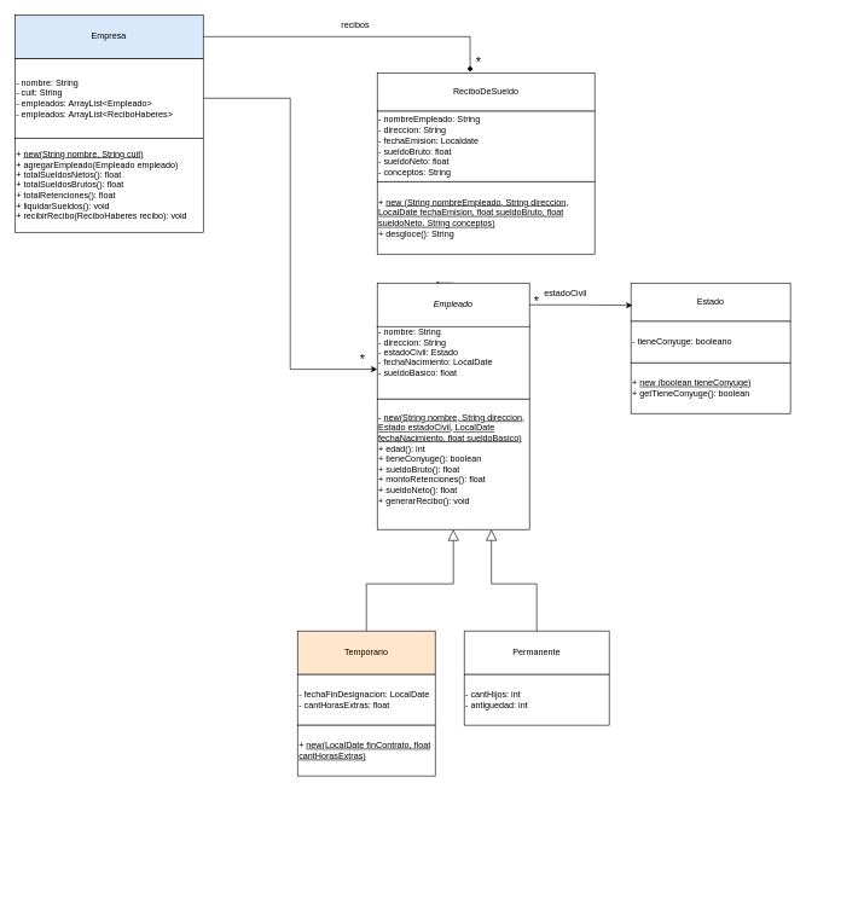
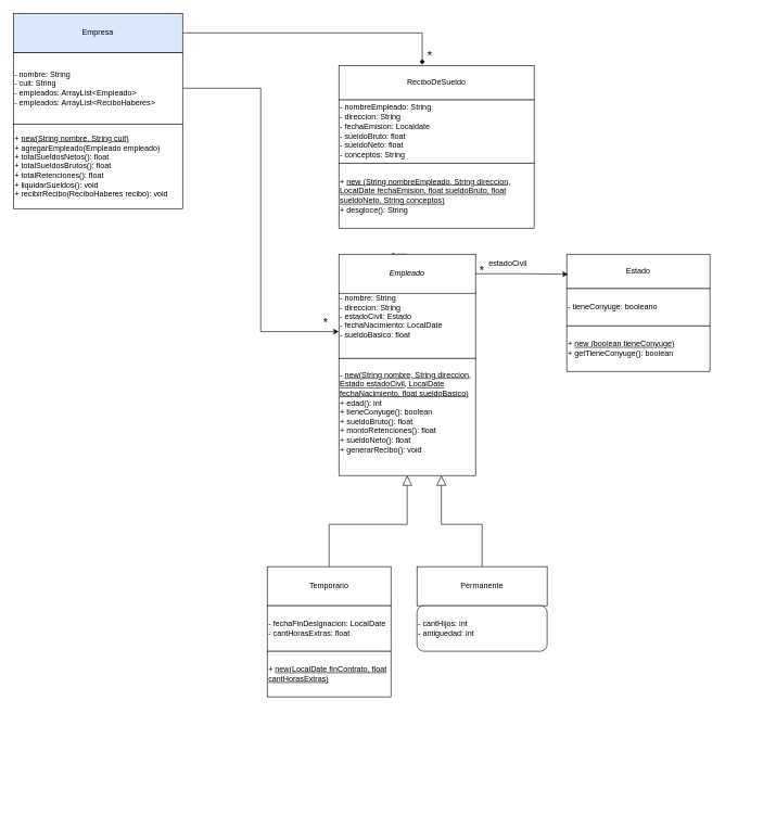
  <mxCell id="0" />
  <mxCell id="1" parent="0" />
  <mxCell id="2" value="" style="group" parent="1" vertex="1" connectable="0"><mxGeometry x="520" y="400" width="210" height="409" as="geometry" /></mxCell>
  <mxCell id="3" value="- nombre: String&lt;div&gt;- direccion: String&lt;/div&gt;&lt;div&gt;- estadoCivil: Estado&lt;/div&gt;&lt;div&gt;- fechaNacimiento: LocalDate&lt;/div&gt;&lt;div&gt;- sueldoBasico: float&lt;/div&gt;&lt;div&gt;&lt;br&gt;&lt;/div&gt;&lt;div&gt;&lt;br&gt;&lt;/div&gt;" style="whiteSpace=wrap;html=1;align=left;" parent="2" vertex="1"><mxGeometry y="49" width="210" height="101" as="geometry" /></mxCell>
  <mxCell id="4" value="- &lt;u&gt;new(String nombre, String direccion, Estado estadoCivil, LocalDate fechaNacimiento, float sueldoBasico)&lt;/u&gt;&amp;nbsp;&lt;div&gt;+ edad(): int&lt;/div&gt;&lt;div&gt;+ tieneConyuge(): boolean&lt;br&gt;&lt;div&gt;+ sueldoBruto(): float&lt;/div&gt;&lt;div&gt;+ montoRetenciones(): float&lt;/div&gt;&lt;div&gt;+ sueldoNeto(): float&lt;/div&gt;&lt;/div&gt;&lt;div&gt;+ generarRecibo(): void&lt;/div&gt;&lt;div&gt;&lt;br&gt;&lt;/div&gt;" style="whiteSpace=wrap;html=1;align=left;" parent="2" vertex="1"><mxGeometry y="150" width="210" height="180" as="geometry" /></mxCell>
  <mxCell id="5" style="edgeStyle=orthogonalEdgeStyle;rounded=0;orthogonalLoop=1;jettySize=auto;html=1;exitX=0.5;exitY=0;exitDx=0;exitDy=0;strokeWidth=1;endSize=2;startSize=3;" parent="2" source="6" edge="1"><mxGeometry relative="1" as="geometry"><mxPoint x="80.103" y="-10.069" as="targetPoint" /></mxGeometry></mxCell>
  <mxCell id="6" value="&lt;i&gt;Empleado&lt;/i&gt;" style="rounded=0;whiteSpace=wrap;html=1;" parent="2" vertex="1"><mxGeometry y="-10" width="210" height="60" as="geometry" /></mxCell>
  <mxCell id="7" value="EMPLEADO" style="group" parent="1" vertex="1" connectable="0"><mxGeometry x="640" y="870" width="200" height="340" as="geometry" /></mxCell>
  <mxCell id="8" value="Permanente" style="rounded=0;whiteSpace=wrap;html=1;" parent="7" vertex="1"><mxGeometry width="200" height="60" as="geometry" /></mxCell>
- <mxCell id="9" value="&lt;div&gt;- cantHijos: int&lt;/div&gt;&lt;div&gt;- antiguedad: int&lt;/div&gt;" style="whiteSpace=wrap;html=1;align=left;" parent="7" vertex="1"><mxGeometry y="60" width="200" height="70" as="geometry" /></mxCell>
+ <mxCell id="9" value="&lt;div&gt;- cantHijos: int&lt;/div&gt;&lt;div&gt;- antiguedad: int&lt;/div&gt;" style="whiteSpace=wrap;html=1;align=left;rounded=1;" parent="7" vertex="1"><mxGeometry y="60" width="200" height="70" as="geometry" /></mxCell>
  <mxCell id="10" value="" style="group" parent="1" vertex="1" connectable="0"><mxGeometry x="410" y="870" width="190" height="380" as="geometry" /></mxCell>
- <mxCell id="11" value="Temporario" style="rounded=0;whiteSpace=wrap;html=1;fillColor=#ffe6cc;" parent="10" vertex="1"><mxGeometry width="190" height="60" as="geometry" /></mxCell>
+ <mxCell id="11" value="Temporario" style="rounded=0;whiteSpace=wrap;html=1;" parent="10" vertex="1"><mxGeometry width="190" height="60" as="geometry" /></mxCell>
  <mxCell id="12" value="&lt;div&gt;- fechaFinDesignacion: LocalDate&lt;/div&gt;&lt;div&gt;- cantHorasExtras: float&lt;/div&gt;" style="whiteSpace=wrap;html=1;align=left;" parent="10" vertex="1"><mxGeometry y="60" width="190" height="70" as="geometry" /></mxCell>
  <mxCell id="13" value="+ &lt;u&gt;new(LocalDate finContrato, float cantHorasExtras)&lt;/u&gt;" style="whiteSpace=wrap;html=1;align=left;" parent="10" vertex="1"><mxGeometry y="130" width="190" height="70" as="geometry" /></mxCell>
  <mxCell id="14" style="edgeStyle=orthogonalEdgeStyle;rounded=0;orthogonalLoop=1;jettySize=auto;html=1;entryX=0;entryY=0.594;entryDx=0;entryDy=0;entryPerimeter=0;" parent="1" source="25" target="3" edge="1"><mxGeometry relative="1" as="geometry" /></mxCell>
  <mxCell id="15" value="" style="group" parent="1" vertex="1" connectable="0"><mxGeometry x="520" y="100" width="300" height="240" as="geometry" /></mxCell>
  <mxCell id="16" value="&lt;div&gt;- nombreEmpleado: String&lt;/div&gt;&lt;div&gt;- direccion: String&lt;/div&gt;&lt;div&gt;- fechaEmision: Localdate&lt;/div&gt;&lt;div&gt;- sueldoBruto: float&lt;/div&gt;&lt;div&gt;- sueldoNeto: float&lt;/div&gt;&lt;div&gt;- conceptos: String&lt;/div&gt;" style="whiteSpace=wrap;html=1;align=left;verticalAlign=middle;" parent="15" vertex="1"><mxGeometry y="52.68" width="300" height="97.32" as="geometry" /></mxCell>
  <mxCell id="17" value="+ &lt;u&gt;new&amp;nbsp;&lt;span style=&quot;background-color: transparent;&quot;&gt;(String nombreEmpleado, String direccion, LocalDate fechaEmision, float sueldoBruto, float sueldoNeto,&amp;nbsp;&lt;/span&gt;&lt;span style=&quot;background-color: transparent; color: light-dark(rgb(0, 0, 0), rgb(255, 255, 255));&quot;&gt;String conceptos)&lt;/span&gt;&lt;/u&gt;&lt;div&gt;+ desgloce(): String&lt;/div&gt;" style="whiteSpace=wrap;html=1;align=left;" parent="15" vertex="1"><mxGeometry y="150" width="300" height="100" as="geometry" /></mxCell>
  <mxCell id="18" value="ReciboDeSueldo" style="rounded=0;whiteSpace=wrap;html=1;" parent="15" vertex="1"><mxGeometry width="300" height="52.68" as="geometry" /></mxCell>
  <mxCell id="19" value="&lt;font style=&quot;font-size: 18px;&quot;&gt;*&lt;/font&gt;" style="text;html=1;align=center;verticalAlign=middle;whiteSpace=wrap;rounded=0;" parent="1" vertex="1"><mxGeometry x="470" y="480" width="60" height="30" as="geometry" /></mxCell>
  <mxCell id="20" value="&lt;font style=&quot;font-size: 18px;&quot;&gt;*&lt;/font&gt;" style="text;html=1;align=center;verticalAlign=middle;whiteSpace=wrap;rounded=0;" parent="1" vertex="1"><mxGeometry x="630" y="70" width="60" height="30" as="geometry" /></mxCell>
  <mxCell id="21" style="edgeStyle=orthogonalEdgeStyle;rounded=0;orthogonalLoop=1;jettySize=auto;html=1;entryX=0.427;entryY=-0.026;entryDx=0;entryDy=0;entryPerimeter=0;endArrow=diamond;" parent="1" source="27" target="18" edge="1"><mxGeometry relative="1" as="geometry" /></mxCell>
  <mxCell id="22" style="edgeStyle=orthogonalEdgeStyle;rounded=0;orthogonalLoop=1;jettySize=auto;html=1;endArrow=block;endFill=0;startSize=13;endSize=13;" parent="1" source="11" target="4" edge="1"><mxGeometry relative="1" as="geometry" /></mxCell>
  <mxCell id="23" style="edgeStyle=orthogonalEdgeStyle;rounded=0;orthogonalLoop=1;jettySize=auto;html=1;entryX=0.75;entryY=1;entryDx=0;entryDy=0;endArrow=block;endFill=0;strokeWidth=1;endSize=13;startSize=13;" parent="1" source="8" target="4" edge="1"><mxGeometry relative="1" as="geometry" /></mxCell>
  <mxCell id="24" value="" style="group" parent="1" vertex="1" connectable="0"><mxGeometry x="20" y="20" width="260" height="360" as="geometry" /></mxCell>
  <mxCell id="25" value="&lt;div&gt;- nombre: String&lt;/div&gt;&lt;div&gt;- cuit: String&lt;/div&gt;- empleados: ArrayList&amp;lt;Empleado&amp;gt;&lt;div&gt;-&amp;nbsp;&lt;span style=&quot;background-color: transparent; color: light-dark(rgb(0, 0, 0), rgb(255, 255, 255));&quot;&gt;empleados: ArrayList&amp;lt;ReciboHaberes&amp;gt;&lt;/span&gt;&lt;/div&gt;" style="whiteSpace=wrap;html=1;align=left;" parent="24" vertex="1"><mxGeometry y="60" width="260" height="110" as="geometry" /></mxCell>
  <mxCell id="26" value="+ &lt;u&gt;new(String nombre, String cuit)&lt;/u&gt;&lt;div&gt;+ agregarEmpleado(Empleado empleado)&lt;/div&gt;&lt;div&gt;+ totalSueldosNetos(): float&lt;/div&gt;&lt;div&gt;+ totalSueldosBrutos(): float&lt;/div&gt;&lt;div&gt;+ totalRetenciones(): float&lt;/div&gt;&lt;div&gt;+ liquidarSueldos(): void&lt;/div&gt;&lt;div&gt;+ recibirRecibo(ReciboHaberes recibo): void&lt;/div&gt;" style="whiteSpace=wrap;html=1;align=left;" parent="24" vertex="1"><mxGeometry y="170" width="260" height="130" as="geometry" /></mxCell>
  <mxCell id="27" value="Empresa" style="rounded=0;whiteSpace=wrap;html=1;fillColor=#dae8fc;" parent="24" vertex="1"><mxGeometry width="260" height="60" as="geometry" /></mxCell>
  <mxCell id="28" value="" style="group" parent="1" vertex="1" connectable="0"><mxGeometry x="870" y="390" width="300" height="240" as="geometry" /></mxCell>
  <mxCell id="29" value="&lt;div&gt;- tieneConyuge: booleano&lt;/div&gt;" style="whiteSpace=wrap;html=1;align=left;verticalAlign=middle;" parent="28" vertex="1"><mxGeometry y="52.68" width="220" height="57.32" as="geometry" /></mxCell>
  <mxCell id="30" value="+ &lt;u&gt;new&amp;nbsp;&lt;span style=&quot;background-color: transparent;&quot;&gt;(boolean tieneConyuge&lt;/span&gt;&lt;span style=&quot;background-color: transparent; color: light-dark(rgb(0, 0, 0), rgb(255, 255, 255));&quot;&gt;)&lt;/span&gt;&lt;/u&gt;&lt;div&gt;+ getTieneConyuge(): boolean&lt;/div&gt;" style="whiteSpace=wrap;html=1;align=left;" parent="28" vertex="1"><mxGeometry y="110" width="220" height="70" as="geometry" /></mxCell>
  <mxCell id="31" value="Estado" style="rounded=0;whiteSpace=wrap;html=1;" parent="28" vertex="1"><mxGeometry width="220" height="52.68" as="geometry" /></mxCell>
  <mxCell id="32" style="edgeStyle=orthogonalEdgeStyle;rounded=0;orthogonalLoop=1;jettySize=auto;html=1;entryX=0.009;entryY=0.585;entryDx=0;entryDy=0;entryPerimeter=0;" parent="1" source="6" target="31" edge="1"><mxGeometry relative="1" as="geometry" /></mxCell>
  <mxCell id="33" value="&lt;font style=&quot;font-size: 18px;&quot;&gt;*&lt;/font&gt;" style="text;html=1;align=center;verticalAlign=middle;whiteSpace=wrap;rounded=0;" parent="1" vertex="1"><mxGeometry x="710" y="400" width="60" height="30" as="geometry" /></mxCell>
- <mxCell id="34" value="recibos" style="text;html=1;align=center;verticalAlign=middle;whiteSpace=wrap;rounded=0;" parent="1" vertex="1"><mxGeometry x="460" y="20" width="60" height="30" as="geometry" /></mxCell>
  <mxCell id="35" value="estadoCivil" style="text;html=1;align=center;verticalAlign=middle;whiteSpace=wrap;rounded=0;" parent="1" vertex="1"><mxGeometry x="750" y="390" width="60" height="30" as="geometry" /></mxCell>
